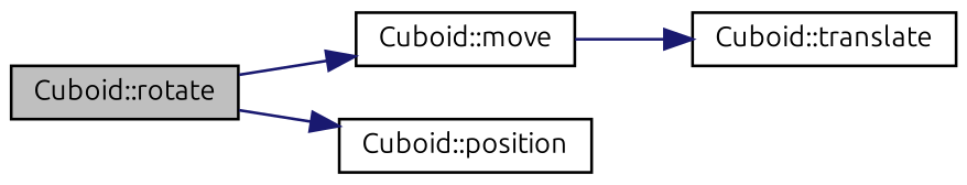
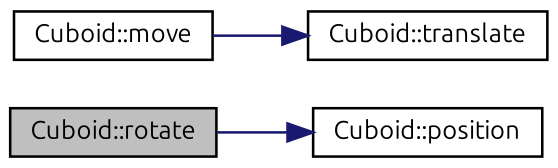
  digraph {
    fontname=Ubuntu
    rankdir=LR
    node [color=black fillcolor=white fontname=Ubuntu fontsize=10 shape=record style=filled]
    edge [color=midnightblue fontname=Ubuntu fontsize=10 labelfontname=Helvetica labelfontsize=10 style=solid]
    n1 [fillcolor=grey75 fontcolor=black height=0.2 label="Cuboid::rotate" width=0.4]
    n2 [height=0.2 label="Cuboid::move" width=0.4]
    n3 [height=0.2 label="Cuboid::position" width=0.4]
    n4 [height=0.2 label="Cuboid::translate" width=0.4]
-   n1 -> n2
    n1 -> n3
    n2 -> n4
  }
